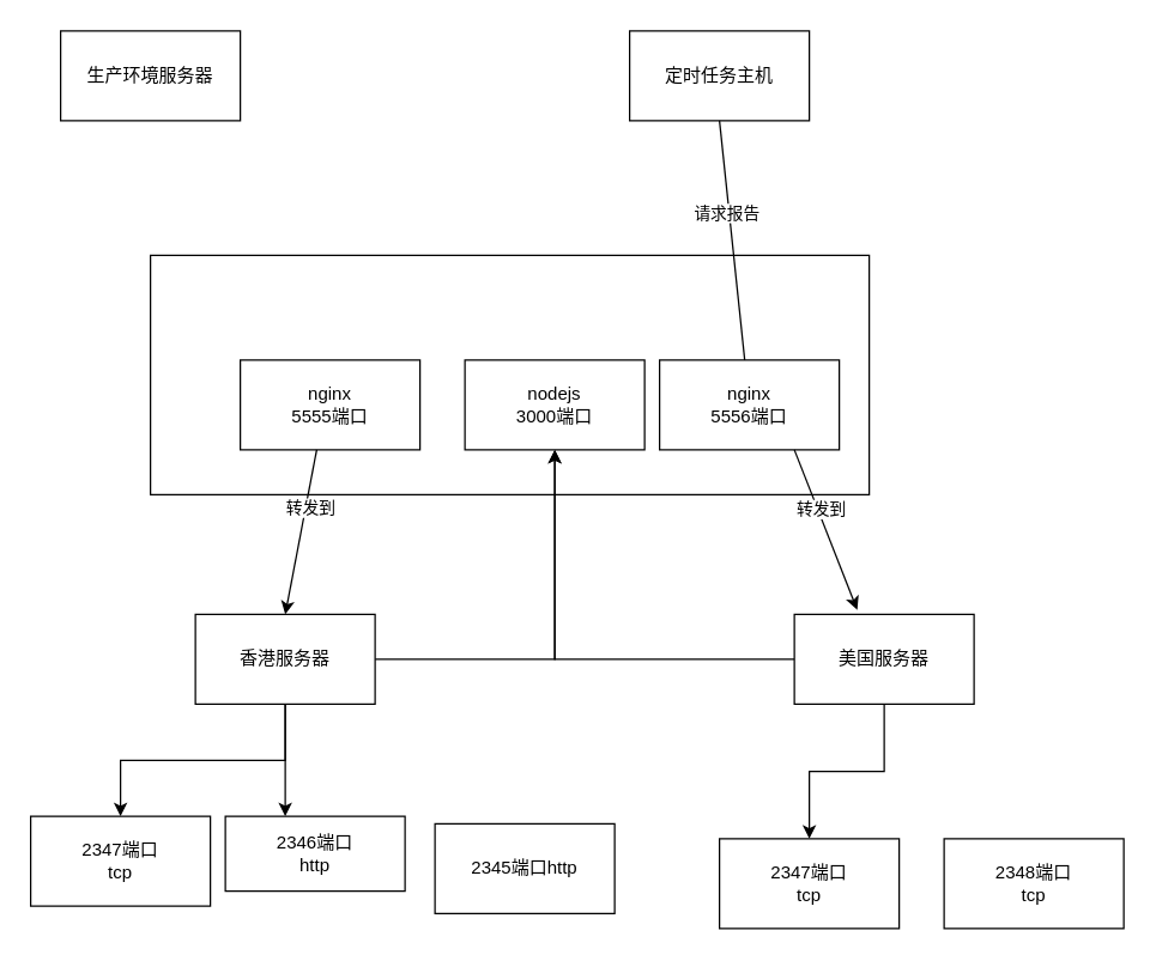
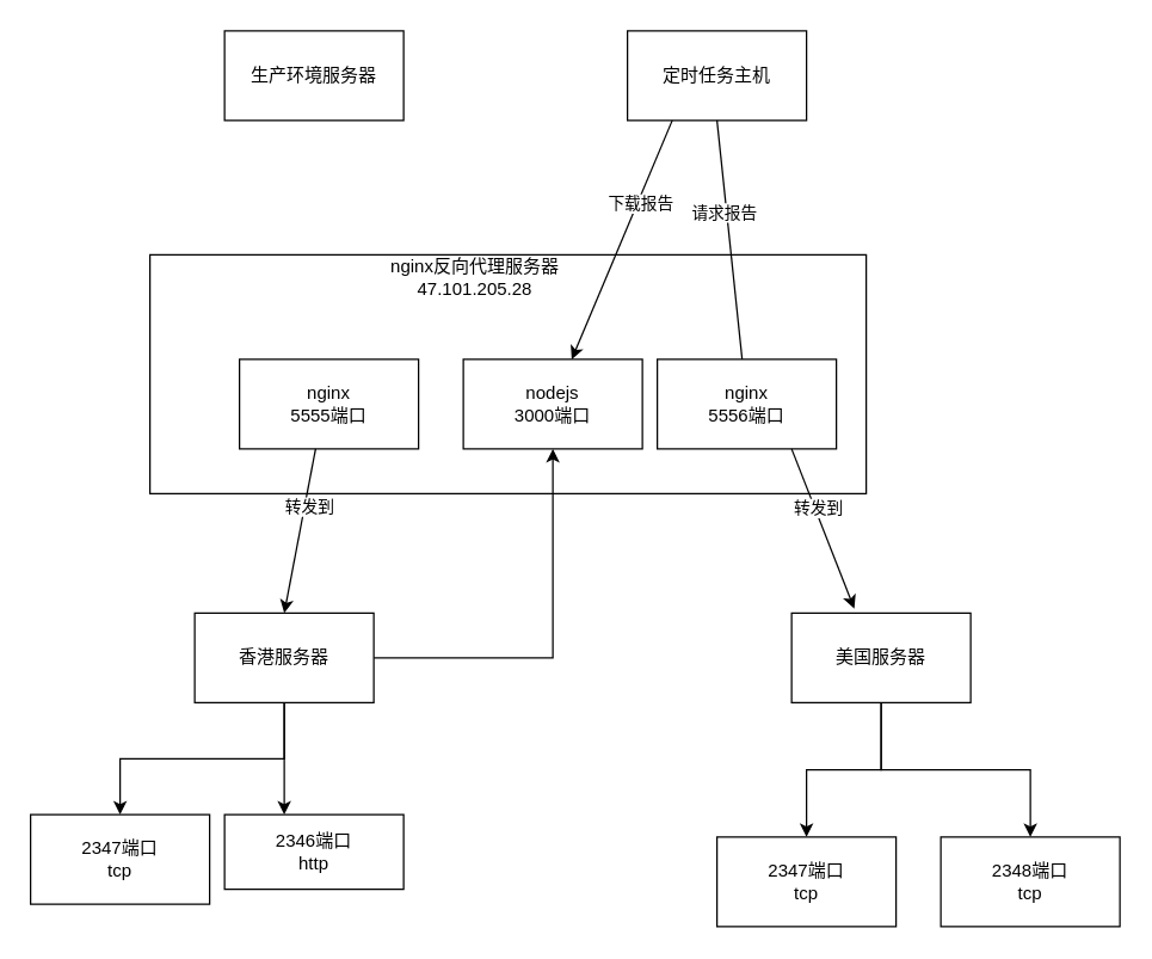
  <mxCell id="0" />
  <mxCell id="1" parent="0" />
  <mxCell id="2" value="" style="group" vertex="1" connectable="0" parent="1"><mxGeometry x="100" y="170" width="480" height="160" as="geometry" /></mxCell>
  <mxCell id="3" value="" style="rounded=0;whiteSpace=wrap;html=1;" vertex="1" parent="2"><mxGeometry width="480" height="160" as="geometry" /></mxCell>
  <mxCell id="4" value="nginx &lt;br&gt;5555端口" style="rounded=0;whiteSpace=wrap;html=1;" vertex="1" parent="2"><mxGeometry x="60" y="70" width="120" height="60" as="geometry" /></mxCell>
  <mxCell id="5" value="nginx &lt;br&gt;5556端口" style="rounded=0;whiteSpace=wrap;html=1;" vertex="1" parent="2"><mxGeometry x="340" y="70" width="120" height="60" as="geometry" /></mxCell>
  <mxCell id="6" value="nodejs&lt;br&gt;3000端口" style="rounded=0;whiteSpace=wrap;html=1;" vertex="1" parent="2"><mxGeometry x="210" y="70" width="120" height="60" as="geometry" /></mxCell>
+ <mxCell id="7" value="nginx反向代理服务器&lt;br&gt;47.101.205.28" style="text;html=1;strokeColor=none;fillColor=none;align=center;verticalAlign=middle;whiteSpace=wrap;rounded=0;" vertex="1" parent="2"><mxGeometry x="160" width="116" height="30" as="geometry" /></mxCell>
  <mxCell id="8" value="" style="edgeStyle=orthogonalEdgeStyle;rounded=0;orthogonalLoop=1;jettySize=auto;html=1;" edge="1" parent="1" source="11" target="19"><mxGeometry relative="1" as="geometry" /></mxCell>
  <mxCell id="9" value="" style="edgeStyle=orthogonalEdgeStyle;rounded=0;orthogonalLoop=1;jettySize=auto;html=1;" edge="1" parent="1" source="11" target="20"><mxGeometry relative="1" as="geometry"><Array as="points"><mxPoint x="190" y="510" /><mxPoint x="190" y="510" /></Array></mxGeometry></mxCell>
  <mxCell id="10" value="" style="edgeStyle=orthogonalEdgeStyle;rounded=0;orthogonalLoop=1;jettySize=auto;html=1;" edge="1" parent="1" source="11" target="6"><mxGeometry relative="1" as="geometry" /></mxCell>
  <mxCell id="11" value="香港服务器" style="rounded=0;whiteSpace=wrap;html=1;" vertex="1" parent="1"><mxGeometry x="130" y="410" width="120" height="60" as="geometry" /></mxCell>
- <mxCell id="12" value="" style="edgeStyle=orthogonalEdgeStyle;rounded=0;orthogonalLoop=1;jettySize=auto;html=1;" edge="1" parent="1" source="14" target="6"><mxGeometry relative="1" as="geometry" /></mxCell>
+ <mxCell id="12" value="" style="edgeStyle=orthogonalEdgeStyle;rounded=0;orthogonalLoop=1;jettySize=auto;html=1;" edge="1" parent="1" source="14" target="17"><mxGeometry relative="1" as="geometry" /></mxCell>
  <mxCell id="13" value="" style="edgeStyle=orthogonalEdgeStyle;rounded=0;orthogonalLoop=1;jettySize=auto;html=1;" edge="1" parent="1" source="14" target="18"><mxGeometry relative="1" as="geometry" /></mxCell>
  <mxCell id="14" value="美国服务器" style="rounded=0;whiteSpace=wrap;html=1;" vertex="1" parent="1"><mxGeometry x="530" y="410" width="120" height="60" as="geometry" /></mxCell>
  <mxCell id="15" value="定时任务主机" style="rounded=0;whiteSpace=wrap;html=1;" vertex="1" parent="1"><mxGeometry x="420" y="20" width="120" height="60" as="geometry" /></mxCell>
- <mxCell id="16" value="生产环境服务器" style="rounded=0;whiteSpace=wrap;html=1;" vertex="1" parent="1"><mxGeometry x="40" y="20" width="120" height="60" as="geometry" /></mxCell>
+ <mxCell id="16" value="生产环境服务器" style="rounded=0;whiteSpace=wrap;html=1;" vertex="1" parent="1"><mxGeometry x="150" y="20" width="120" height="60" as="geometry" /></mxCell>
  <mxCell id="17" value="2348端口&lt;br&gt;tcp" style="rounded=0;whiteSpace=wrap;html=1;" vertex="1" parent="1"><mxGeometry x="630" y="560" width="120" height="60" as="geometry" /></mxCell>
  <mxCell id="18" value="2347端口&lt;br&gt;tcp" style="rounded=0;whiteSpace=wrap;html=1;" vertex="1" parent="1"><mxGeometry x="480" y="560" width="120" height="60" as="geometry" /></mxCell>
  <mxCell id="19" value="2347端口&lt;br&gt;tcp" style="rounded=0;whiteSpace=wrap;html=1;" vertex="1" parent="1"><mxGeometry x="20" y="545" width="120" height="60" as="geometry" /></mxCell>
  <mxCell id="20" value="2346端口&lt;br&gt;http" style="rounded=0;whiteSpace=wrap;html=1;" vertex="1" parent="1"><mxGeometry x="150" y="545" width="120" height="50" as="geometry" /></mxCell>
  <mxCell id="21" value="" style="endArrow=classic;html=1;entryX=0.35;entryY=-0.05;entryDx=0;entryDy=0;entryPerimeter=0;exitX=0.75;exitY=1;exitDx=0;exitDy=0;" edge="1" parent="1" source="5" target="14"><mxGeometry width="50" height="50" relative="1" as="geometry"><mxPoint x="384" y="400" as="sourcePoint" /><mxPoint x="434" y="350" as="targetPoint" /></mxGeometry></mxCell>
  <mxCell id="22" value="转发到" style="edgeLabel;html=1;align=center;verticalAlign=middle;resizable=0;points=[];" vertex="1" connectable="0" parent="21"><mxGeometry x="-0.254" y="2" relative="1" as="geometry"><mxPoint as="offset" /></mxGeometry></mxCell>
  <mxCell id="23" value="" style="endArrow=classic;html=1;exitX=0.425;exitY=1;exitDx=0;exitDy=0;exitPerimeter=0;entryX=0.5;entryY=0;entryDx=0;entryDy=0;" edge="1" parent="1" source="4" target="11"><mxGeometry width="50" height="50" relative="1" as="geometry"><mxPoint x="360" y="360" as="sourcePoint" /><mxPoint x="410" y="310" as="targetPoint" /></mxGeometry></mxCell>
  <mxCell id="24" value="转发到" style="edgeLabel;html=1;align=center;verticalAlign=middle;resizable=0;points=[];" vertex="1" connectable="0" parent="23"><mxGeometry x="-0.295" y="3" relative="1" as="geometry"><mxPoint as="offset" /></mxGeometry></mxCell>
  <mxCell id="25" value="" style="endArrow=none;html=1;exitX=0.5;exitY=1;exitDx=0;exitDy=0;" edge="1" parent="1" source="15" target="5"><mxGeometry width="50" height="50" relative="1" as="geometry"><mxPoint x="620" y="140" as="sourcePoint" /><mxPoint x="670" y="90" as="targetPoint" /></mxGeometry></mxCell>
  <mxCell id="26" value="请求报告" style="edgeLabel;html=1;align=center;verticalAlign=middle;resizable=0;points=[];" vertex="1" connectable="0" parent="25"><mxGeometry x="-0.233" y="-2" relative="1" as="geometry"><mxPoint as="offset" /></mxGeometry></mxCell>
- <mxCell id="29" value="2345端口http" style="rounded=0;whiteSpace=wrap;html=1;" vertex="1" parent="1"><mxGeometry x="290" y="550" width="120" height="60" as="geometry" /></mxCell>
+ <mxCell id="27" value="" style="endArrow=classic;html=1;exitX=0.25;exitY=1;exitDx=0;exitDy=0;" edge="1" parent="1" source="15" target="6"><mxGeometry width="50" height="50" relative="1" as="geometry"><mxPoint x="360" y="360" as="sourcePoint" /><mxPoint x="410" y="310" as="targetPoint" /></mxGeometry></mxCell>
+ <mxCell id="28" value="下载报告" style="edgeLabel;html=1;align=center;verticalAlign=middle;resizable=0;points=[];" vertex="1" connectable="0" parent="27"><mxGeometry x="-0.323" y="2" relative="1" as="geometry"><mxPoint as="offset" /></mxGeometry></mxCell>
